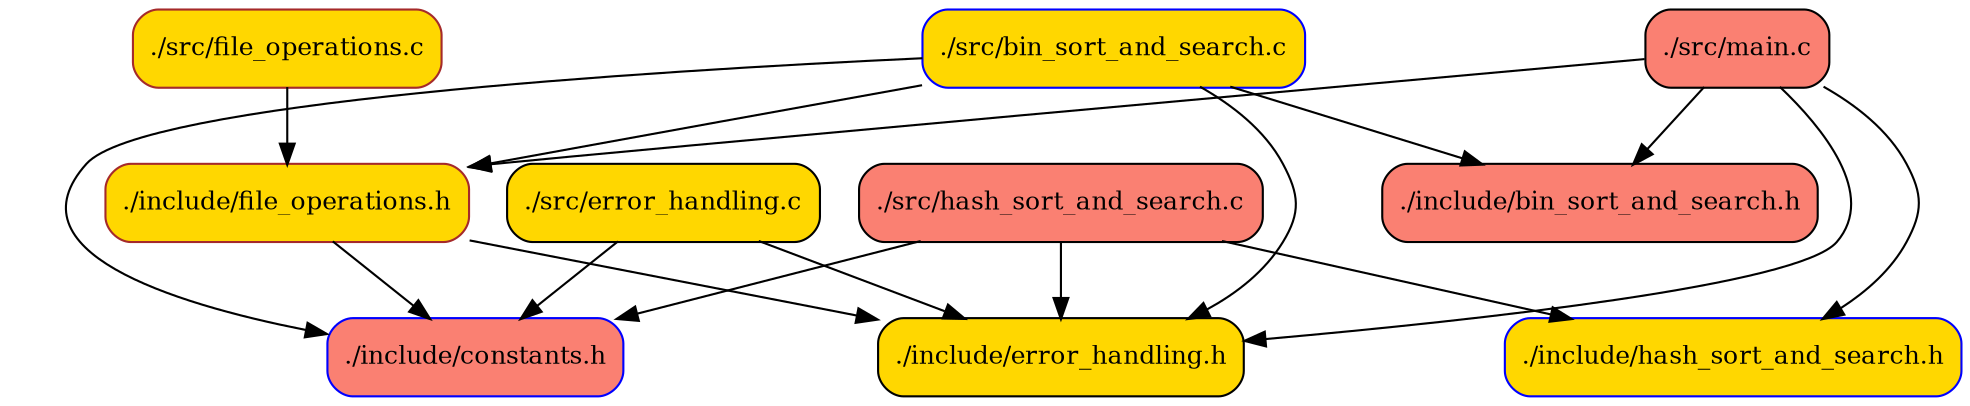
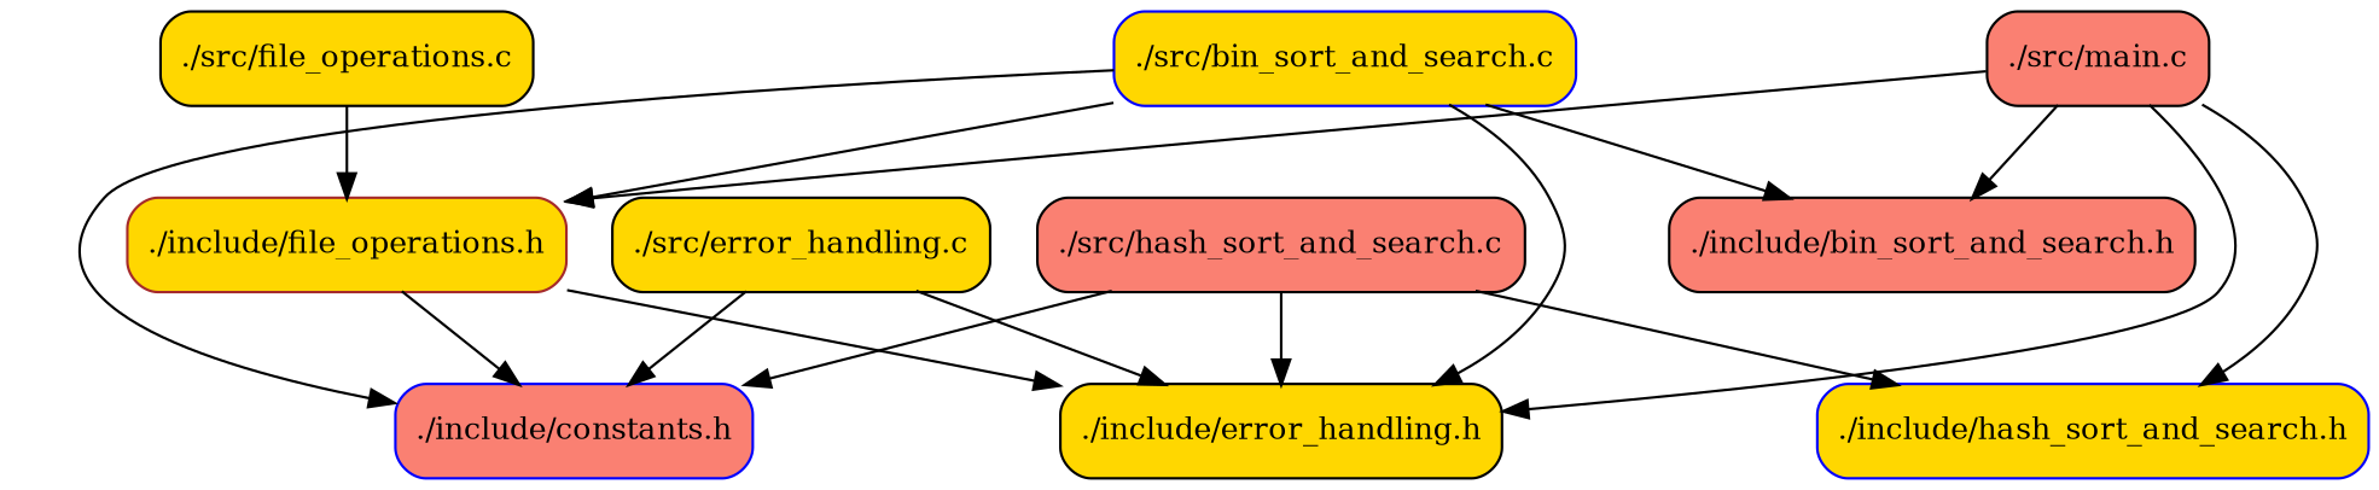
  digraph {
    splines=true
    node [color=black fillcolor=gold fontsize=12 shape=Mrecord style=filled]
    n1 [fillcolor=salmon label="./include/bin_sort_and_search.h"]
    n2 [color=blue fillcolor=salmon label="./include/constants.h"]
    n3 [label="./include/error_handling.h"]
    n4 [color=brown label="./include/file_operations.h"]
    n5 [color=blue label="./include/hash_sort_and_search.h"]
    n6 [color=blue label="./src/bin_sort_and_search.c"]
    n7 [label="./src/error_handling.c"]
-   n8 [color=brown label="./src/file_operations.c"]
+   n8 [label="./src/file_operations.c"]
    n9 [fillcolor=salmon label="./src/hash_sort_and_search.c"]
    n10 [fillcolor=salmon label="./src/main.c"]
    n4 -> n2
    n4 -> n3
    n6 -> n1
    n6 -> n2
    n6 -> n3
    n6 -> n4
    n7 -> n2
    n7 -> n3
    n8 -> n4
    n9 -> n2
    n9 -> n3
    n9 -> n5
    n10 -> n1
    n10 -> n3
    n10 -> n4
    n10 -> n5
  }
